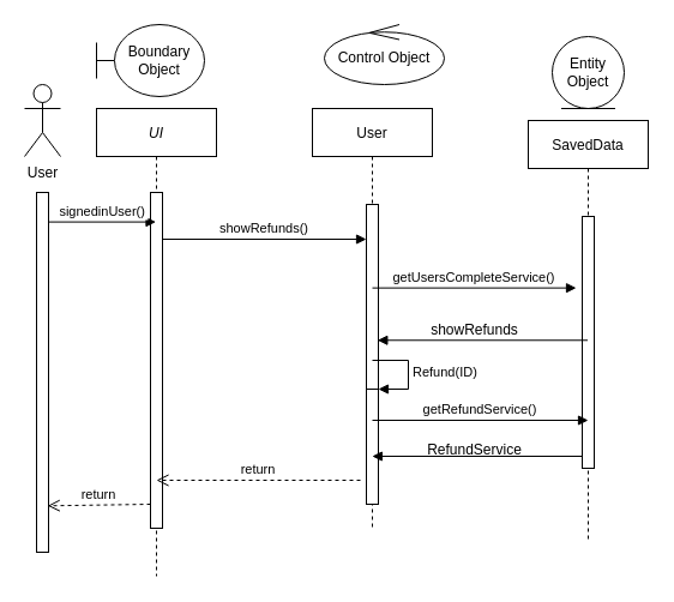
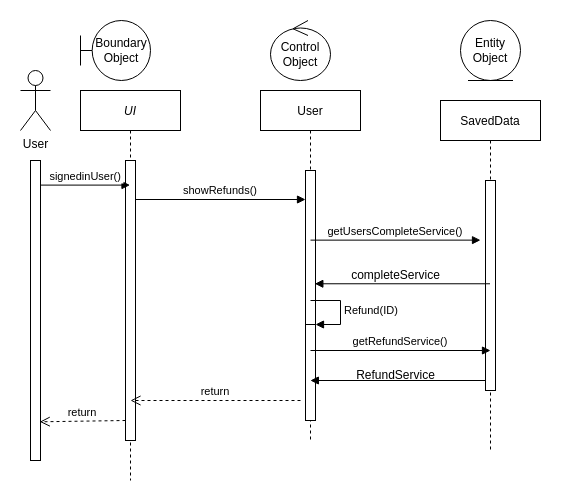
  <mxCell id="0" />
  <mxCell id="1" parent="0" />
  <mxCell id="2" value="UI" style="shape=umlLifeline;perimeter=lifelinePerimeter;container=1;collapsible=0;recursiveResize=0;rounded=0;shadow=0;strokeWidth=1;fontStyle=2" parent="1" vertex="1"><mxGeometry x="80" y="90" width="100" height="390" as="geometry" /></mxCell>
  <mxCell id="3" value="" style="points=[];perimeter=orthogonalPerimeter;rounded=0;shadow=0;strokeWidth=1;" parent="2" vertex="1"><mxGeometry x="45" y="70" width="10" height="280" as="geometry" /></mxCell>
  <mxCell id="4" value="return" style="verticalAlign=bottom;endArrow=open;dashed=1;endSize=8;shadow=0;strokeWidth=1;entryX=0.926;entryY=0.871;entryDx=0;entryDy=0;entryPerimeter=0;" edge="1" parent="2" target="11"><mxGeometry relative="1" as="geometry"><mxPoint x="-45" y="330" as="targetPoint" /><mxPoint x="45" y="330" as="sourcePoint" /></mxGeometry></mxCell>
  <mxCell id="5" value="User" style="shape=umlLifeline;perimeter=lifelinePerimeter;container=1;collapsible=0;recursiveResize=0;rounded=0;shadow=0;strokeWidth=1;" parent="1" vertex="1"><mxGeometry x="260" y="90" width="100" height="350" as="geometry" /></mxCell>
  <mxCell id="6" value="" style="points=[];perimeter=orthogonalPerimeter;rounded=0;shadow=0;strokeWidth=1;" parent="5" vertex="1"><mxGeometry x="45" y="80" width="10" height="160" as="geometry" /></mxCell>
  <mxCell id="7" value="" style="html=1;points=[];perimeter=orthogonalPerimeter;" vertex="1" parent="5"><mxGeometry x="45" y="234" width="10" height="96" as="geometry" /></mxCell>
  <mxCell id="8" value="Refund(ID)" style="edgeStyle=orthogonalEdgeStyle;html=1;align=left;spacingLeft=2;endArrow=block;rounded=0;entryX=1;entryY=0;" edge="1" target="7" parent="5"><mxGeometry relative="1" as="geometry"><mxPoint x="50" y="210" as="sourcePoint" /><Array as="points"><mxPoint x="50" y="210" /><mxPoint x="80" y="210" /><mxPoint x="80" y="234" /></Array></mxGeometry></mxCell>
  <mxCell id="9" value="return" style="verticalAlign=bottom;endArrow=open;dashed=1;endSize=8;exitX=0;exitY=0.95;shadow=0;strokeWidth=1;" parent="1" edge="1"><mxGeometry relative="1" as="geometry"><mxPoint x="130" y="400" as="targetPoint" /><mxPoint x="300" y="400" as="sourcePoint" /></mxGeometry></mxCell>
  <mxCell id="10" value="showRefunds()" style="verticalAlign=bottom;endArrow=block;entryX=0;entryY=0;shadow=0;strokeWidth=1;" parent="1" edge="1"><mxGeometry relative="1" as="geometry"><mxPoint x="135" y="199" as="sourcePoint" /><mxPoint x="305" y="199" as="targetPoint" /></mxGeometry></mxCell>
  <mxCell id="11" value="" style="points=[];perimeter=orthogonalPerimeter;rounded=0;shadow=0;strokeWidth=1;" vertex="1" parent="1"><mxGeometry x="30" y="160" width="10" height="300" as="geometry" /></mxCell>
  <mxCell id="12" value="User" style="shape=umlActor;verticalLabelPosition=bottom;verticalAlign=top;html=1;outlineConnect=0;" vertex="1" parent="1"><mxGeometry x="20" y="70" width="30" height="60" as="geometry" /></mxCell>
  <mxCell id="13" value="signedinUser()" style="verticalAlign=bottom;endArrow=block;shadow=0;strokeWidth=1;exitX=1.018;exitY=0.082;exitDx=0;exitDy=0;exitPerimeter=0;" edge="1" parent="1" source="11" target="2"><mxGeometry relative="1" as="geometry"><mxPoint x="30" y="170" as="sourcePoint" /><mxPoint x="200" y="170" as="targetPoint" /><Array as="points" /></mxGeometry></mxCell>
  <mxCell id="14" value="SavedData" style="shape=umlLifeline;perimeter=lifelinePerimeter;container=1;collapsible=0;recursiveResize=0;rounded=0;shadow=0;strokeWidth=1;" vertex="1" parent="1"><mxGeometry x="440" y="100" width="100" height="350" as="geometry" /></mxCell>
  <mxCell id="15" value="" style="points=[];perimeter=orthogonalPerimeter;rounded=0;shadow=0;strokeWidth=1;" vertex="1" parent="14"><mxGeometry x="45" y="80" width="10" height="210" as="geometry" /></mxCell>
- <mxCell id="16" value="Boundary Object" style="shape=umlBoundary;whiteSpace=wrap;html=1;" vertex="1" parent="1"><mxGeometry x="80" y="20" width="90" height="60" as="geometry" /></mxCell>
- <mxCell id="17" value="Entity Object" style="ellipse;shape=umlEntity;whiteSpace=wrap;html=1;" vertex="1" parent="1"><mxGeometry x="460" y="30" width="60" height="60" as="geometry" /></mxCell>
- <mxCell id="18" value="Control Object" style="ellipse;shape=umlControl;whiteSpace=wrap;html=1;" vertex="1" parent="1"><mxGeometry x="270" y="20" width="100" height="50" as="geometry" /></mxCell>
+ <mxCell id="16" value="Boundary Object" style="shape=umlBoundary;whiteSpace=wrap;html=1;" vertex="1" parent="1"><mxGeometry x="80" y="20" width="70" height="60" as="geometry" /></mxCell>
+ <mxCell id="17" value="Entity Object" style="ellipse;shape=umlEntity;whiteSpace=wrap;html=1;" vertex="1" parent="1"><mxGeometry x="460" y="20" width="60" height="60" as="geometry" /></mxCell>
+ <mxCell id="18" value="Control Object" style="ellipse;shape=umlControl;whiteSpace=wrap;html=1;" vertex="1" parent="1"><mxGeometry x="270" y="20" width="60" height="60" as="geometry" /></mxCell>
  <mxCell id="19" value="getUsersCompleteService()" style="verticalAlign=bottom;endArrow=block;entryX=0;entryY=0;shadow=0;strokeWidth=1;" edge="1" parent="1"><mxGeometry relative="1" as="geometry"><mxPoint x="310" y="239.63" as="sourcePoint" /><mxPoint x="480" y="239.63" as="targetPoint" /></mxGeometry></mxCell>
  <mxCell id="20" value="" style="verticalAlign=bottom;endArrow=block;shadow=0;strokeWidth=1;entryX=0.934;entryY=0.708;entryDx=0;entryDy=0;entryPerimeter=0;" edge="1" parent="1" source="14" target="6"><mxGeometry relative="1" as="geometry"><mxPoint x="290" y="290" as="sourcePoint" /><mxPoint x="130" y="290" as="targetPoint" /></mxGeometry></mxCell>
- <mxCell id="21" value="showRefunds" style="text;html=1;align=center;verticalAlign=middle;resizable=0;points=[];autosize=1;strokeColor=none;fillColor=none;" vertex="1" parent="1"><mxGeometry x="340" y="260" width="110" height="30" as="geometry" /></mxCell>
+ <mxCell id="21" value="completeService" style="text;html=1;align=center;verticalAlign=middle;resizable=0;points=[];autosize=1;strokeColor=none;fillColor=none;" vertex="1" parent="1"><mxGeometry x="340" y="260" width="110" height="30" as="geometry" /></mxCell>
  <mxCell id="22" value="getRefundService()" style="verticalAlign=bottom;endArrow=block;shadow=0;strokeWidth=1;" edge="1" parent="1" target="14"><mxGeometry relative="1" as="geometry"><mxPoint x="310" y="350" as="sourcePoint" /><mxPoint x="480" y="350" as="targetPoint" /><Array as="points"><mxPoint x="490" y="350" /></Array></mxGeometry></mxCell>
  <mxCell id="23" value="" style="verticalAlign=bottom;endArrow=block;shadow=0;strokeWidth=1;entryX=0.934;entryY=0.708;entryDx=0;entryDy=0;entryPerimeter=0;" edge="1" parent="1"><mxGeometry relative="1" as="geometry"><mxPoint x="485" y="380" as="sourcePoint" /><mxPoint x="309.84" y="380" as="targetPoint" /></mxGeometry></mxCell>
  <mxCell id="24" value="RefundService" style="text;html=1;align=center;verticalAlign=middle;resizable=0;points=[];autosize=1;strokeColor=none;fillColor=none;" vertex="1" parent="1"><mxGeometry x="345" y="360" width="100" height="30" as="geometry" /></mxCell>
